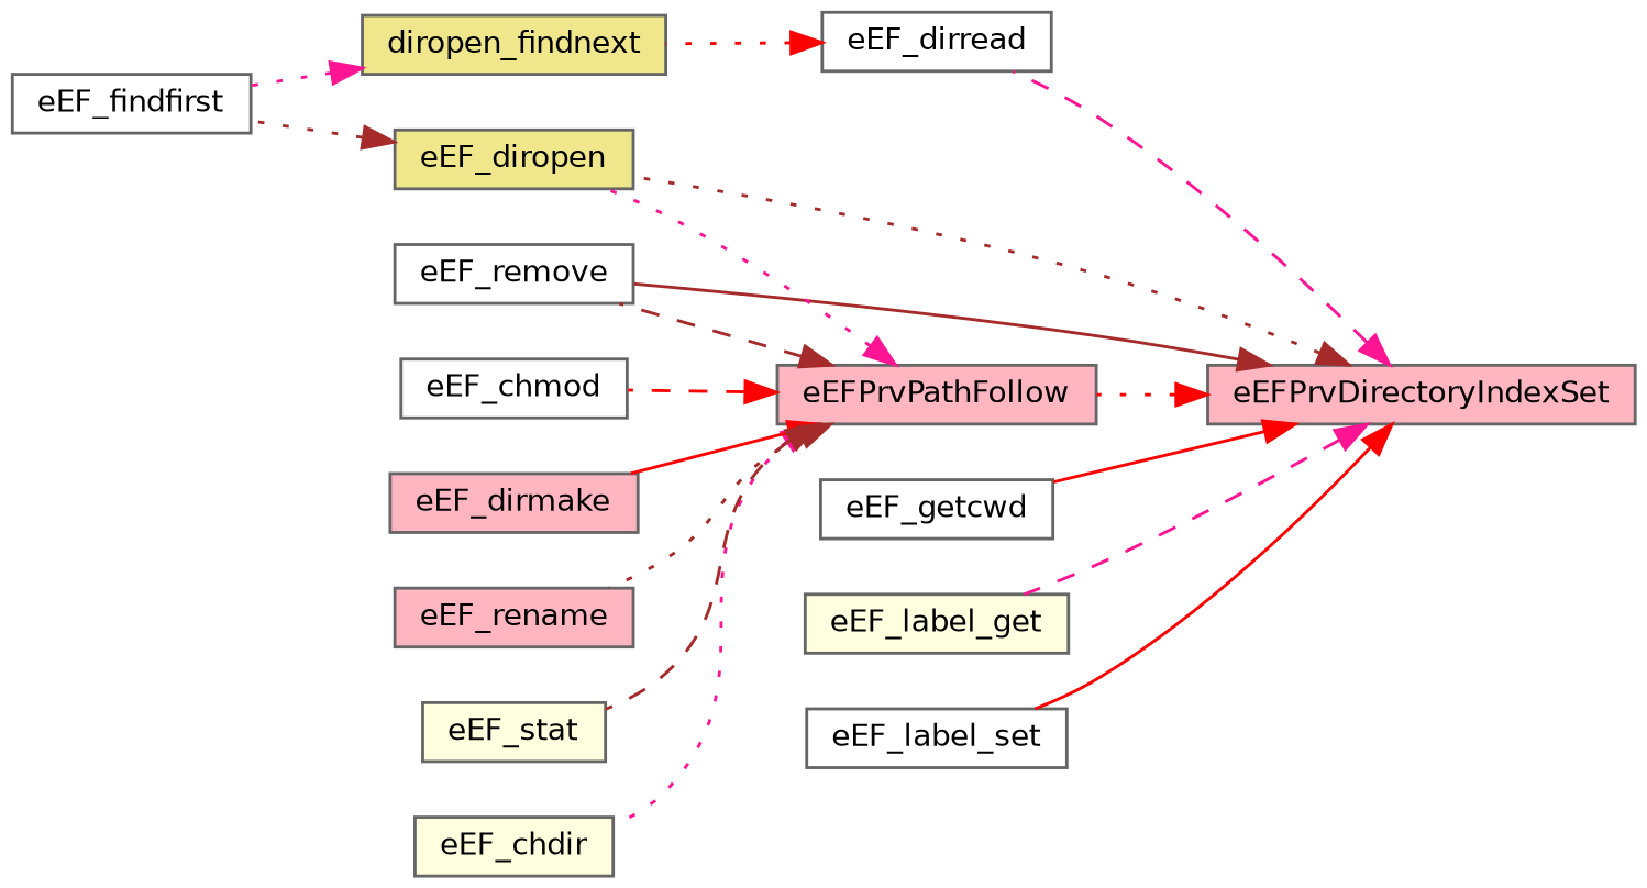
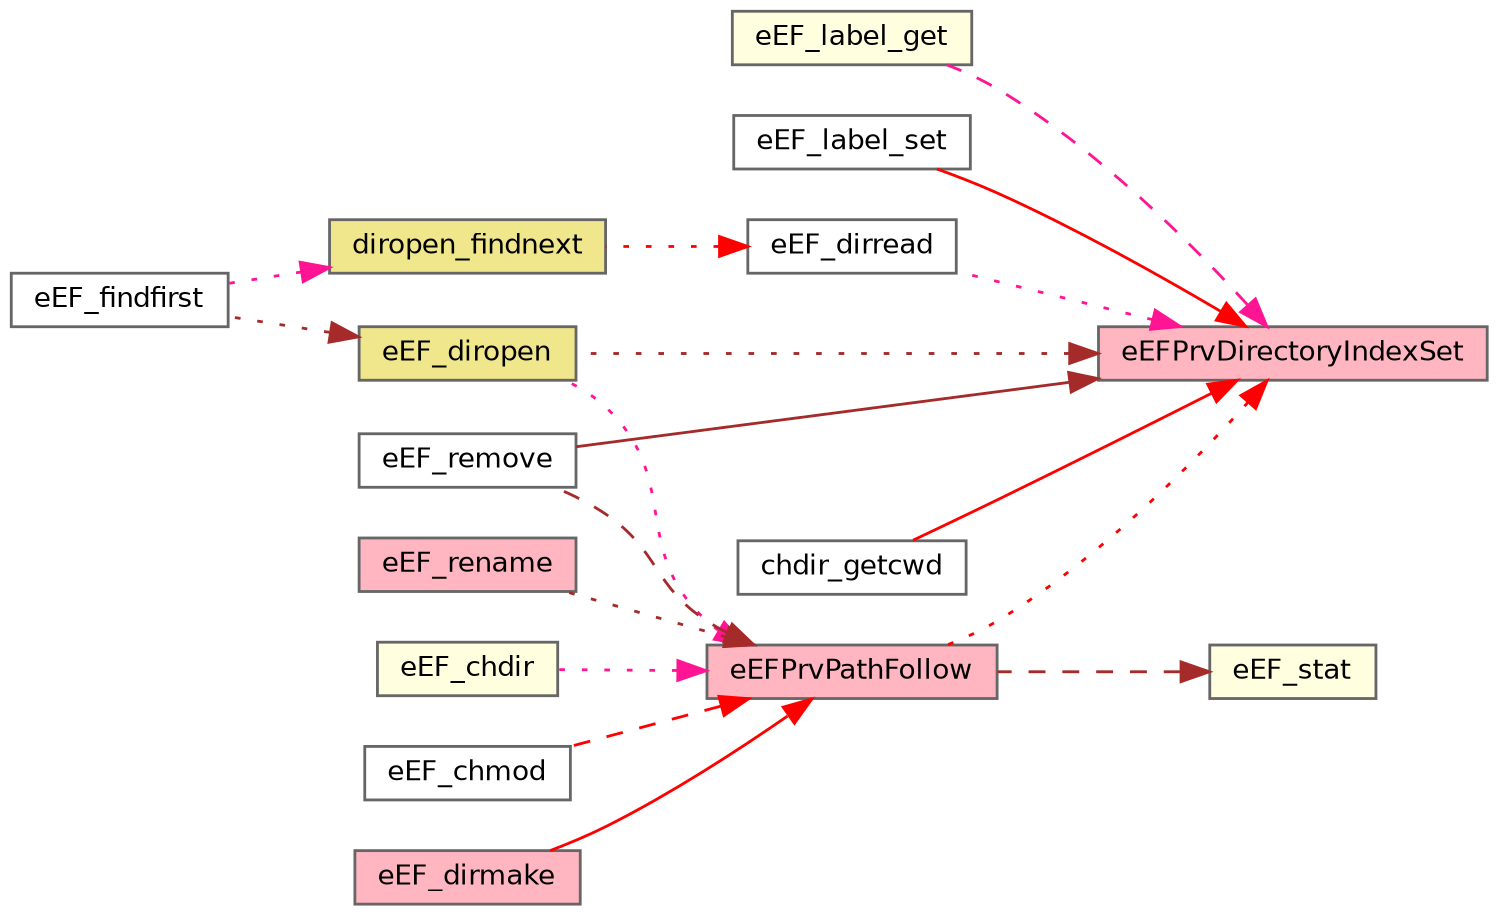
  digraph {
    rankdir=RL
    node [color=grey40 fillcolor=white fontname=Helvetica fontsize=10 shape=box style=filled]
    edge [color=brown dir=back fontname=Helvetica fontsize=10 labelfontname=Helvetica labelfontsize=10 style=dotted]
    n1 [color=gray40 fillcolor=lightpink fontcolor=black height=0.2 label=eEFPrvDirectoryIndexSet width=0.4]
    n2 [fillcolor=khaki height=0.2 label=eEF_diropen width=0.4]
    n3 [height=0.2 label=eEF_dirread width=0.4]
-   n4 [height=0.2 label=eEF_getcwd width=0.4]
+   n4 [height=0.2 label=chdir_getcwd width=0.4]
    n5 [fillcolor=lightyellow height=0.2 label=eEF_label_get width=0.4]
    n6 [height=0.2 label=eEF_label_set width=0.4]
    n7 [height=0.2 label=eEF_remove width=0.4]
    n8 [fillcolor=lightpink height=0.2 label=eEFPrvPathFollow width=0.4]
    n9 [height=0.2 label=eEF_findfirst width=0.4]
    n10 [fillcolor=khaki height=0.2 label=diropen_findnext width=0.4]
    n11 [fillcolor=lightyellow height=0.2 label=eEF_chdir width=0.4]
    n12 [height=0.2 label=eEF_chmod width=0.4]
    n13 [fillcolor=lightpink height=0.2 label=eEF_dirmake width=0.4]
    n14 [fillcolor=lightpink height=0.2 label=eEF_rename width=0.4]
    n15 [fillcolor=lightyellow height=0.2 label=eEF_stat width=0.4]
    n1 -> n2
-   n1 -> n3 [color=deeppink style=dashed]
+   n1 -> n3 [color=deeppink]
    n1 -> n4 [color=red style=solid]
    n1 -> n5 [color=deeppink style=dashed]
    n1 -> n6 [color=red style=solid]
    n1 -> n7 [style=solid]
    n1 -> n8 [color=red]
    n2 -> n9
    n3 -> n10 [color=red]
    n8 -> n2 [color=deeppink]
    n8 -> n7 [style=dashed]
    n8 -> n11 [color=deeppink]
    n8 -> n12 [color=red style=dashed]
    n8 -> n13 [color=red style=solid]
    n8 -> n14
-   n8 -> n15 [style=dashed]
+   n15 -> n8 [style=dashed]
    n10 -> n9 [color=deeppink]
  }
